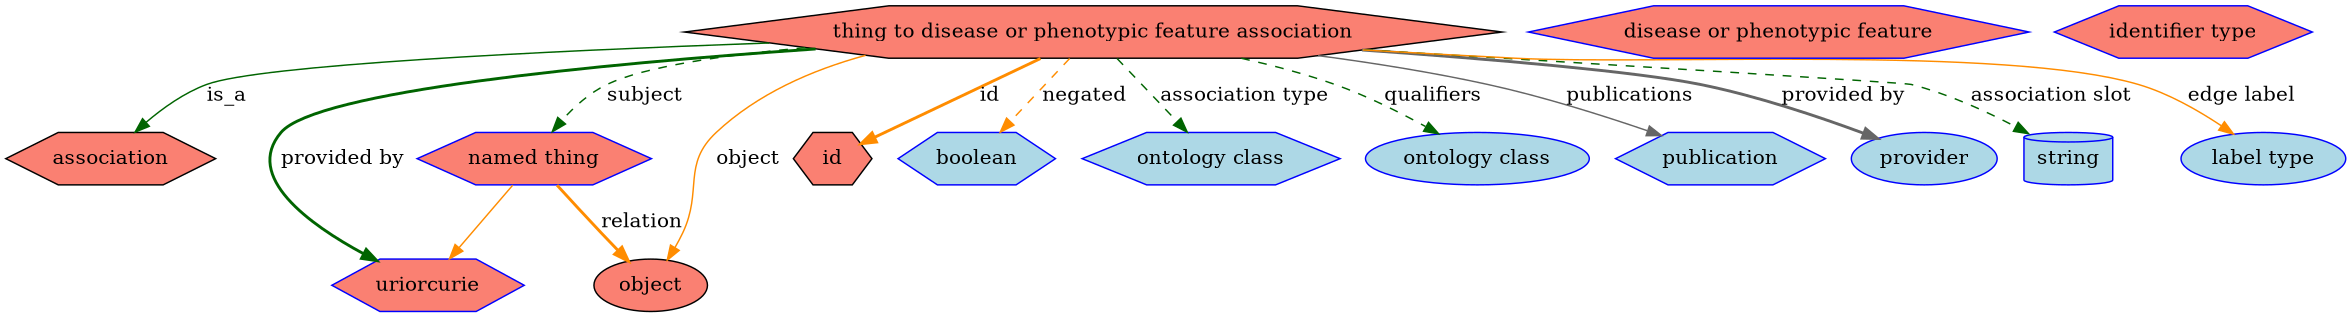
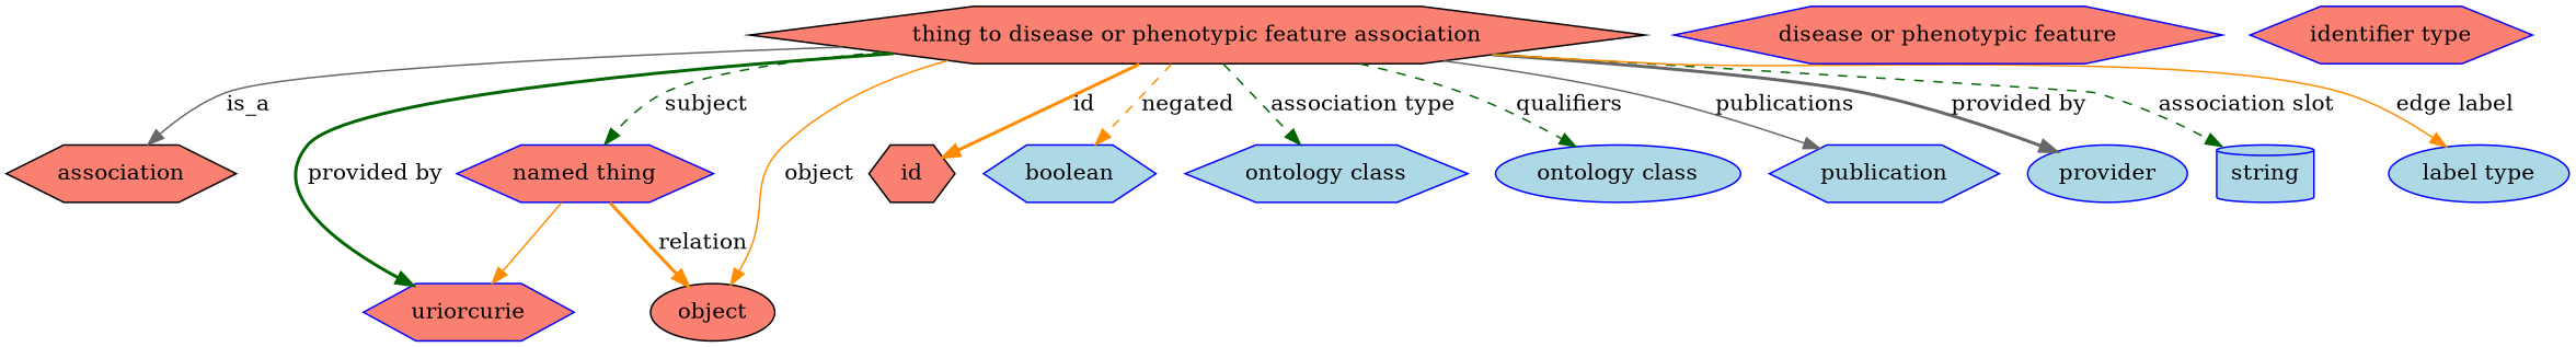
  digraph {
    node [fillcolor=salmon shape=hexagon style=filled color=blue]
    edge [color=darkorange style=solid]
    n1 [height=0.5 label="thing to disease or phenotypic feature association" width=5.1241 color=""]
    association [height=0.5 width=1.3723 color=""]
    n3 [height=0.5 label="named thing" width=1.5019]
    n4 [height=0.5 label=uriorcurie width=1.2492]
    object [height=0.5 shape=ellipse width=0.88096 color=""]
    id [height=0.5 width=0.75 color=""]
    n7 [fillcolor=lightblue height=0.5 label=boolean width=1.0584]
    n8 [fillcolor=lightblue height=0.5 label="ontology class" width=1.6931]
    n9 [fillcolor=lightblue height=0.5 label="ontology class" shape=ellipse width=1.6931]
    n10 [fillcolor=lightblue height=0.5 label=publication width=1.3859]
    n11 [fillcolor=lightblue height=0.5 label=provider shape=ellipse width=1.1129]
    n12 [fillcolor=lightblue height=0.5 label=string shape=cylinder width=0.8403]
    n13 [fillcolor=lightblue height=0.5 label="label type" shape=ellipse width=1.2425]
    n14 [height=0.5 label="disease or phenotypic feature" width=3.1523]
    n15 [height=0.5 label="identifier type" width=1.652]
-   n1 -> association [color=darkgreen label=is_a]
+   n1 -> association [color=gray40 label=is_a]
    n1 -> n3 [color=darkgreen label=subject style=dashed]
    n1 -> n4 [color=darkgreen label="provided by" style=bold]
    n1 -> object [label=object]
    n1 -> id [label=id style=bold]
    n1 -> n7 [label=negated style=dashed]
    n1 -> n8 [color=darkgreen label="association type" style=dashed]
    n1 -> n9 [color=darkgreen label=qualifiers style=dashed]
    n1 -> n10 [color=gray40 label=publications]
    n1 -> n11 [color=gray40 label="provided by" style=bold]
    n1 -> n12 [color=darkgreen label="association slot" style=dashed]
    n1 -> n13 [label="edge label"]
    n3 -> n4
    n3 -> object [label=relation style=bold]
  }
